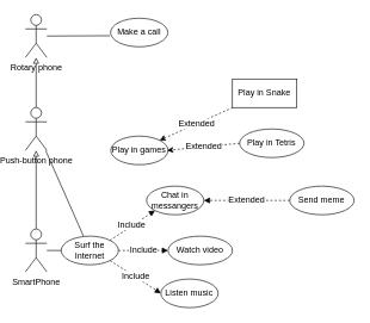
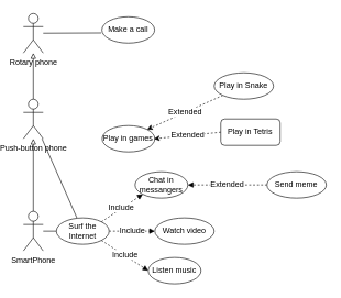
  <mxCell id="0" />
  <mxCell id="1" parent="0" />
  <mxCell id="2" style="rounded=0;orthogonalLoop=1;jettySize=auto;html=1;entryX=-0.012;entryY=0.613;entryDx=0;entryDy=0;fontSize=12;fontColor=#000000;endArrow=none;endFill=0;entryPerimeter=0;" edge="1" parent="1" source="10" target="9"><mxGeometry relative="1" as="geometry" /></mxCell>
  <mxCell id="3" style="edgeStyle=none;rounded=0;orthogonalLoop=1;jettySize=auto;html=1;fontSize=12;fontColor=#000000;endArrow=block;endFill=0;" edge="1" parent="1" source="5" target="10"><mxGeometry relative="1" as="geometry" /></mxCell>
  <mxCell id="4" style="edgeStyle=none;rounded=0;orthogonalLoop=1;jettySize=auto;html=1;fontSize=12;fontColor=#000000;endArrow=none;endFill=0;" edge="1" parent="1" source="5" target="16"><mxGeometry relative="1" as="geometry" /></mxCell>
  <mxCell id="5" value="Push-button phone" style="shape=umlActor;verticalLabelPosition=bottom;verticalAlign=top;html=1;outlineConnect=0;" vertex="1" parent="1"><mxGeometry x="20" y="150" width="30" height="60" as="geometry" /></mxCell>
  <mxCell id="6" style="edgeStyle=none;rounded=0;orthogonalLoop=1;jettySize=auto;html=1;fontSize=12;fontColor=#000000;endArrow=block;endFill=0;" edge="1" parent="1" source="8" target="5"><mxGeometry relative="1" as="geometry" /></mxCell>
  <mxCell id="7" style="edgeStyle=none;rounded=0;orthogonalLoop=1;jettySize=auto;html=1;entryX=0;entryY=0.5;entryDx=0;entryDy=0;fontSize=12;fontColor=#000000;endArrow=none;endFill=0;" edge="1" parent="1" source="8" target="16"><mxGeometry relative="1" as="geometry" /></mxCell>
  <mxCell id="8" value="SmartPhone" style="shape=umlActor;verticalLabelPosition=bottom;verticalAlign=top;html=1;outlineConnect=0;" vertex="1" parent="1"><mxGeometry x="20" y="320" width="30" height="60" as="geometry" /></mxCell>
  <mxCell id="9" value="&lt;span style=&quot;font-size: 12px&quot;&gt;Make a call&lt;/span&gt;" style="ellipse;whiteSpace=wrap;html=1;fontSize=2;fontColor=#000000;" vertex="1" parent="1"><mxGeometry x="139" y="25" width="80" height="40" as="geometry" /></mxCell>
  <mxCell id="10" value="Rotary phone" style="shape=umlActor;verticalLabelPosition=bottom;verticalAlign=top;html=1;outlineConnect=0;fontSize=12;fontColor=#000000;" vertex="1" parent="1"><mxGeometry x="20" y="20" width="30" height="60" as="geometry" /></mxCell>
  <mxCell id="11" style="edgeStyle=none;rounded=0;orthogonalLoop=1;jettySize=auto;html=1;exitX=1;exitY=0;exitDx=0;exitDy=0;entryX=0;entryY=1;entryDx=0;entryDy=0;fontSize=12;fontColor=#000000;endArrow=block;endFill=1;dashed=1;" edge="1" parent="1" source="16" target="17"><mxGeometry relative="1" as="geometry" /></mxCell>
  <mxCell id="12" value="Include" style="edgeLabel;html=1;align=center;verticalAlign=middle;resizable=0;points=[];fontSize=12;fontColor=#000000;" vertex="1" connectable="0" parent="11"><mxGeometry x="-0.025" y="2" relative="1" as="geometry"><mxPoint as="offset" /></mxGeometry></mxCell>
  <mxCell id="13" style="edgeStyle=none;rounded=0;orthogonalLoop=1;jettySize=auto;html=1;exitX=1;exitY=1;exitDx=0;exitDy=0;entryX=0;entryY=0.5;entryDx=0;entryDy=0;dashed=1;fontSize=12;fontColor=#000000;endArrow=block;endFill=1;" edge="1" parent="1" source="16" target="19"><mxGeometry relative="1" as="geometry" /></mxCell>
  <mxCell id="14" value="Include" style="edgeLabel;html=1;align=center;verticalAlign=middle;resizable=0;points=[];fontSize=12;fontColor=#000000;" vertex="1" connectable="0" parent="13"><mxGeometry x="-0.021" y="1" relative="1" as="geometry"><mxPoint as="offset" /></mxGeometry></mxCell>
  <mxCell id="15" value="Include" style="edgeStyle=none;rounded=0;orthogonalLoop=1;jettySize=auto;html=1;exitX=1;exitY=0.5;exitDx=0;exitDy=0;entryX=0;entryY=0.5;entryDx=0;entryDy=0;dashed=1;fontSize=12;fontColor=#000000;endArrow=block;endFill=1;" edge="1" parent="1" source="16" target="18"><mxGeometry relative="1" as="geometry" /></mxCell>
  <mxCell id="16" value="&lt;span style=&quot;font-size: 12px&quot;&gt;Surf the Internet&lt;/span&gt;" style="ellipse;whiteSpace=wrap;html=1;fontSize=2;fontColor=#000000;" vertex="1" parent="1"><mxGeometry x="70" y="330" width="80" height="40" as="geometry" /></mxCell>
  <mxCell id="17" value="&lt;span style=&quot;font-size: 12px&quot;&gt;Chat in messangers&lt;/span&gt;" style="ellipse;whiteSpace=wrap;html=1;fontSize=2;fontColor=#000000;" vertex="1" parent="1"><mxGeometry x="189.33" y="260" width="80" height="40" as="geometry" /></mxCell>
  <mxCell id="18" value="&lt;span style=&quot;font-size: 12px&quot;&gt;Watch video&lt;/span&gt;" style="ellipse;whiteSpace=wrap;html=1;fontSize=2;fontColor=#000000;" vertex="1" parent="1"><mxGeometry x="219.33" y="330" width="90" height="40" as="geometry" /></mxCell>
  <mxCell id="19" value="&lt;span style=&quot;font-size: 12px&quot;&gt;Listen music&lt;/span&gt;" style="ellipse;whiteSpace=wrap;html=1;fontSize=2;fontColor=#000000;" vertex="1" parent="1"><mxGeometry x="209.33" y="390" width="80" height="40" as="geometry" /></mxCell>
  <mxCell id="20" value="Extended" style="edgeStyle=none;rounded=0;orthogonalLoop=1;jettySize=auto;html=1;dashed=1;fontSize=12;fontColor=#000000;endArrow=block;endFill=1;" edge="1" parent="1" source="21" target="17"><mxGeometry relative="1" as="geometry" /></mxCell>
  <mxCell id="21" value="&lt;span style=&quot;font-size: 12px&quot;&gt;Send meme&lt;/span&gt;" style="ellipse;whiteSpace=wrap;html=1;fontSize=2;fontColor=#000000;" vertex="1" parent="1"><mxGeometry x="389.33" y="260" width="90" height="40" as="geometry" /></mxCell>
  <mxCell id="22" value="&lt;span style=&quot;font-size: 12px&quot;&gt;Play in games&lt;/span&gt;" style="ellipse;whiteSpace=wrap;html=1;fontSize=2;fontColor=#000000;" vertex="1" parent="1"><mxGeometry x="139.33" y="190" width="80" height="40" as="geometry" /></mxCell>
  <mxCell id="23" value="Extended" style="edgeStyle=none;rounded=0;orthogonalLoop=1;jettySize=auto;html=1;entryX=1;entryY=0;entryDx=0;entryDy=0;fontSize=12;fontColor=#000000;endArrow=classic;endFill=1;dashed=1;" edge="1" parent="1" source="24" target="22"><mxGeometry relative="1" as="geometry" /></mxCell>
- <mxCell id="24" value="&lt;span style=&quot;font-size: 12px&quot;&gt;Play in Snake&lt;/span&gt;" style="whiteSpace=wrap;html=1;fontSize=2;fontColor=#000000;rounded=0;" vertex="1" parent="1"><mxGeometry x="309.33" y="110" width="90" height="40" as="geometry" /></mxCell>
- <mxCell id="25" value="&lt;span style=&quot;font-size: 12px&quot;&gt;Play in Tetris&lt;/span&gt;" style="ellipse;whiteSpace=wrap;html=1;fontSize=2;fontColor=#000000;" vertex="1" parent="1"><mxGeometry x="319.33" y="180" width="90" height="40" as="geometry" /></mxCell>
+ <mxCell id="24" value="&lt;span style=&quot;font-size: 12px&quot;&gt;Play in Snake&lt;/span&gt;" style="ellipse;whiteSpace=wrap;html=1;fontSize=2;fontColor=#000000;" vertex="1" parent="1"><mxGeometry x="309.33" y="110" width="90" height="40" as="geometry" /></mxCell>
+ <mxCell id="25" value="&lt;span style=&quot;font-size: 12px&quot;&gt;Play in Tetris&lt;/span&gt;" style="whiteSpace=wrap;html=1;fontSize=2;fontColor=#000000;rounded=1;" vertex="1" parent="1"><mxGeometry x="319.33" y="180" width="90" height="40" as="geometry" /></mxCell>
  <mxCell id="26" value="Extended" style="edgeStyle=none;rounded=0;orthogonalLoop=1;jettySize=auto;html=1;fontSize=12;fontColor=#000000;endArrow=classic;endFill=1;dashed=1;exitX=0;exitY=0.5;exitDx=0;exitDy=0;" edge="1" parent="1" source="25"><mxGeometry relative="1" as="geometry"><mxPoint x="322.444" y="187.31" as="sourcePoint" /><mxPoint x="218" y="210" as="targetPoint" /></mxGeometry></mxCell>
